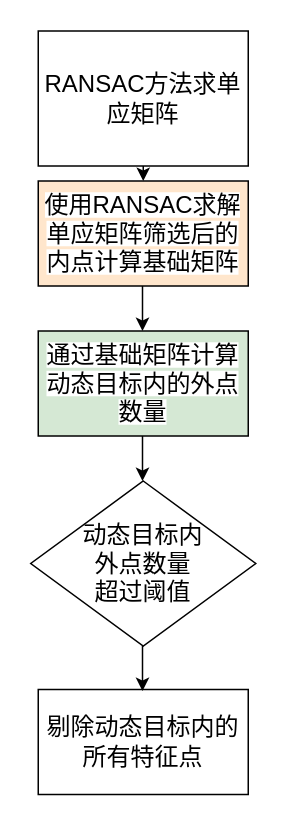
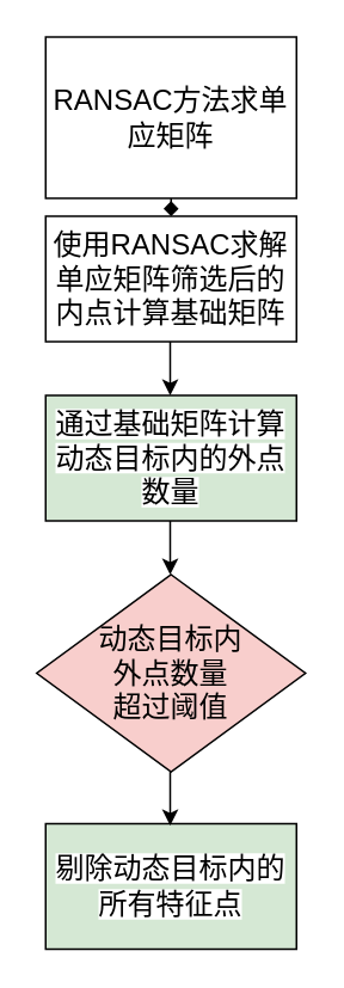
  <mxCell id="0" />
  <mxCell id="1" parent="0" />
- <mxCell id="2" style="edgeStyle=orthogonalEdgeStyle;rounded=0;orthogonalLoop=1;jettySize=auto;html=1;exitX=0.5;exitY=1;exitDx=0;exitDy=0;entryX=0.5;entryY=0;entryDx=0;entryDy=0;" parent="1" source="3" target="4" edge="1"><mxGeometry relative="1" as="geometry" /></mxCell>
+ <mxCell id="2" style="edgeStyle=orthogonalEdgeStyle;rounded=0;orthogonalLoop=1;jettySize=auto;html=1;exitX=0.5;exitY=1;exitDx=0;exitDy=0;entryX=0.5;entryY=0;entryDx=0;entryDy=0;endArrow=diamond;" parent="1" source="3" target="4" edge="1"><mxGeometry relative="1" as="geometry" /></mxCell>
  <mxCell id="3" value="&lt;font face=&quot;Helvetica&quot;&gt;&lt;span style=&quot;font-size: 12pt; background: white;&quot; lang=&quot;EN-US&quot;&gt;RANSAC&lt;/span&gt;&lt;span style=&quot;font-size: 12pt; background: white;&quot;&gt;方法求单应矩阵&lt;/span&gt;&lt;/font&gt;" style="rounded=0;whiteSpace=wrap;html=1;" parent="1" vertex="1"><mxGeometry x="25" y="20" width="140" height="90" as="geometry" /></mxCell>
- <mxCell id="4" value="&lt;span style=&quot;font-size: 16px; background-color: rgb(255, 255, 255);&quot;&gt;&lt;font face=&quot;Helvetica&quot;&gt;使用RANSAC求解单应矩阵筛选后的内点计算基础矩阵&lt;/font&gt;&lt;/span&gt;" style="rounded=0;whiteSpace=wrap;html=1;fillColor=#ffe6cc;" parent="1" vertex="1"><mxGeometry x="25" y="120" width="140" height="70" as="geometry" /></mxCell>
+ <mxCell id="4" value="&lt;span style=&quot;font-size: 16px; background-color: rgb(255, 255, 255);&quot;&gt;&lt;font face=&quot;Helvetica&quot;&gt;使用RANSAC求解单应矩阵筛选后的内点计算基础矩阵&lt;/font&gt;&lt;/span&gt;" style="rounded=0;whiteSpace=wrap;html=1;" parent="1" vertex="1"><mxGeometry x="25" y="120" width="140" height="70" as="geometry" /></mxCell>
  <mxCell id="5" value="&lt;span style=&quot;font-size: 16px; background-color: rgb(255, 255, 255);&quot;&gt;&lt;font face=&quot;Helvetica&quot;&gt;通过基础矩阵计算动态目标内的外点数量&lt;/font&gt;&lt;/span&gt;" style="rounded=0;whiteSpace=wrap;html=1;fillColor=#d5e8d4;" parent="1" vertex="1"><mxGeometry x="25" y="220" width="140" height="70" as="geometry" /></mxCell>
- <mxCell id="6" value="&lt;span style=&quot;font-size: 16px; background-color: rgb(255, 255, 255);&quot;&gt;&lt;font face=&quot;Helvetica&quot;&gt;剔除动态目标内的所有特征点&lt;/font&gt;&lt;/span&gt;" style="rounded=0;whiteSpace=wrap;html=1;" parent="1" vertex="1"><mxGeometry x="25" y="459" width="140" height="70" as="geometry" /></mxCell>
- <mxCell id="7" value="&lt;font face=&quot;Times New Roman&quot; style=&quot;font-size: 16px;&quot;&gt;动态目标内&lt;/font&gt;&lt;div style=&quot;font-size: 16px;&quot;&gt;&lt;font face=&quot;v6d2WxD5FSittoSUJJSr&quot;&gt;&lt;span style=&quot;background-color: initial;&quot;&gt;外点数量&lt;/span&gt;&lt;br&gt;&lt;/font&gt;&lt;/div&gt;&lt;div style=&quot;font-size: 16px;&quot;&gt;&lt;font face=&quot;v6d2WxD5FSittoSUJJSr&quot; style=&quot;font-size: 16px;&quot;&gt;超过阈值&lt;/font&gt;&lt;/div&gt;" style="rhombus;whiteSpace=wrap;html=1;" parent="1" vertex="1"><mxGeometry x="20" y="320" width="150" height="110" as="geometry" /></mxCell>
+ <mxCell id="6" value="&lt;span style=&quot;font-size: 16px; background-color: rgb(255, 255, 255);&quot;&gt;&lt;font face=&quot;Helvetica&quot;&gt;剔除动态目标内的所有特征点&lt;/font&gt;&lt;/span&gt;" style="rounded=0;whiteSpace=wrap;html=1;fillColor=#d5e8d4;" parent="1" vertex="1"><mxGeometry x="25" y="459" width="140" height="70" as="geometry" /></mxCell>
+ <mxCell id="7" value="&lt;font face=&quot;Times New Roman&quot; style=&quot;font-size: 16px;&quot;&gt;动态目标内&lt;/font&gt;&lt;div style=&quot;font-size: 16px;&quot;&gt;&lt;font face=&quot;v6d2WxD5FSittoSUJJSr&quot;&gt;&lt;span style=&quot;background-color: initial;&quot;&gt;外点数量&lt;/span&gt;&lt;br&gt;&lt;/font&gt;&lt;/div&gt;&lt;div style=&quot;font-size: 16px;&quot;&gt;&lt;font face=&quot;v6d2WxD5FSittoSUJJSr&quot; style=&quot;font-size: 16px;&quot;&gt;超过阈值&lt;/font&gt;&lt;/div&gt;" style="rhombus;whiteSpace=wrap;html=1;fillColor=#f8cecc;" parent="1" vertex="1"><mxGeometry x="20" y="320" width="150" height="110" as="geometry" /></mxCell>
  <mxCell id="8" style="edgeStyle=orthogonalEdgeStyle;rounded=0;orthogonalLoop=1;jettySize=auto;html=1;exitX=0.5;exitY=1;exitDx=0;exitDy=0;entryX=0.5;entryY=0;entryDx=0;entryDy=0;" edge="1" parent="1"><mxGeometry relative="1" as="geometry"><mxPoint x="94.5" y="190" as="sourcePoint" /><mxPoint x="94.5" y="220" as="targetPoint" /></mxGeometry></mxCell>
  <mxCell id="9" style="edgeStyle=orthogonalEdgeStyle;rounded=0;orthogonalLoop=1;jettySize=auto;html=1;exitX=0.5;exitY=1;exitDx=0;exitDy=0;entryX=0.5;entryY=0;entryDx=0;entryDy=0;" edge="1" parent="1"><mxGeometry relative="1" as="geometry"><mxPoint x="94.5" y="290" as="sourcePoint" /><mxPoint x="94.5" y="320" as="targetPoint" /></mxGeometry></mxCell>
  <mxCell id="10" style="edgeStyle=orthogonalEdgeStyle;rounded=0;orthogonalLoop=1;jettySize=auto;html=1;exitX=0.5;exitY=1;exitDx=0;exitDy=0;entryX=0.5;entryY=0;entryDx=0;entryDy=0;" edge="1" parent="1"><mxGeometry relative="1" as="geometry"><mxPoint x="94.5" y="430" as="sourcePoint" /><mxPoint x="94.5" y="460" as="targetPoint" /></mxGeometry></mxCell>
